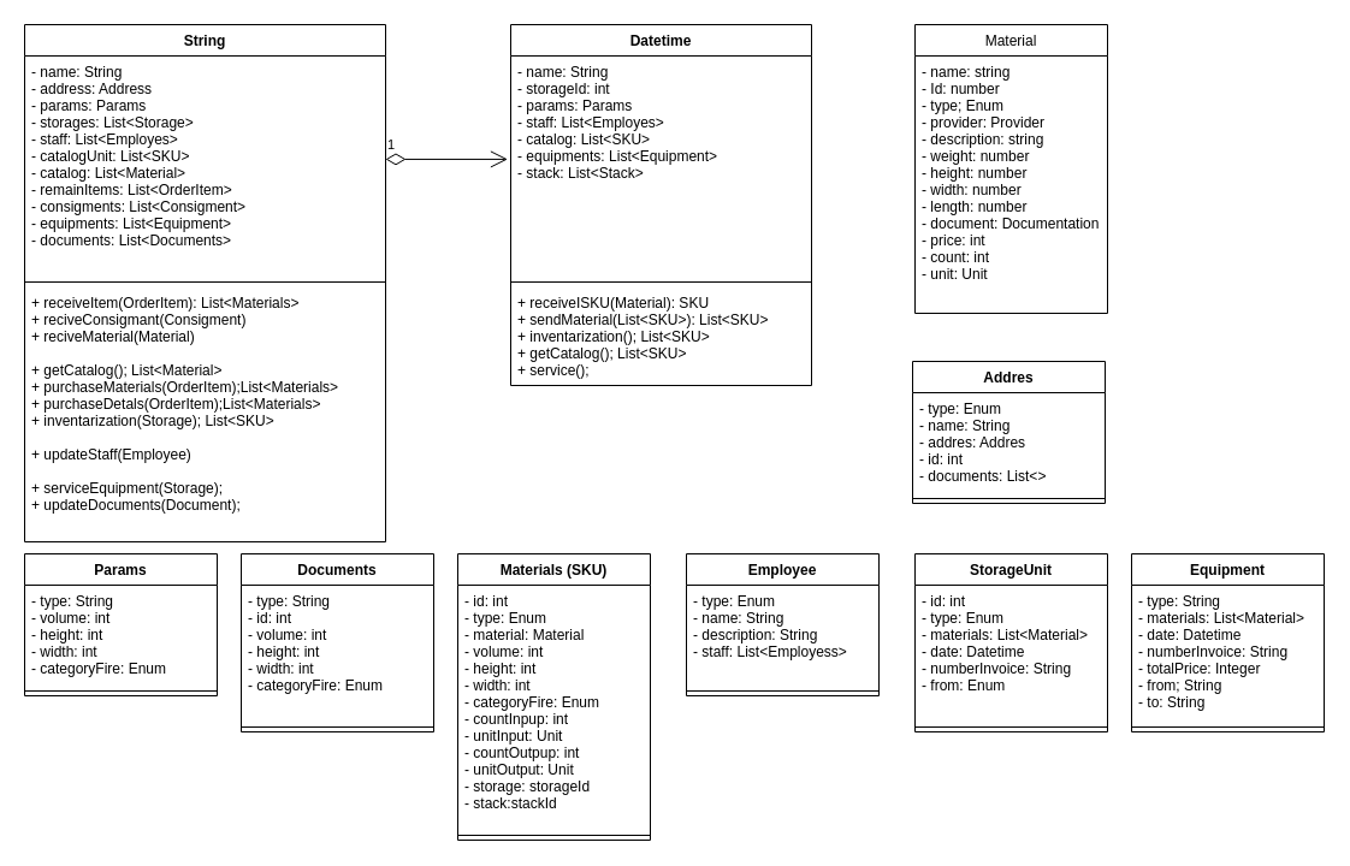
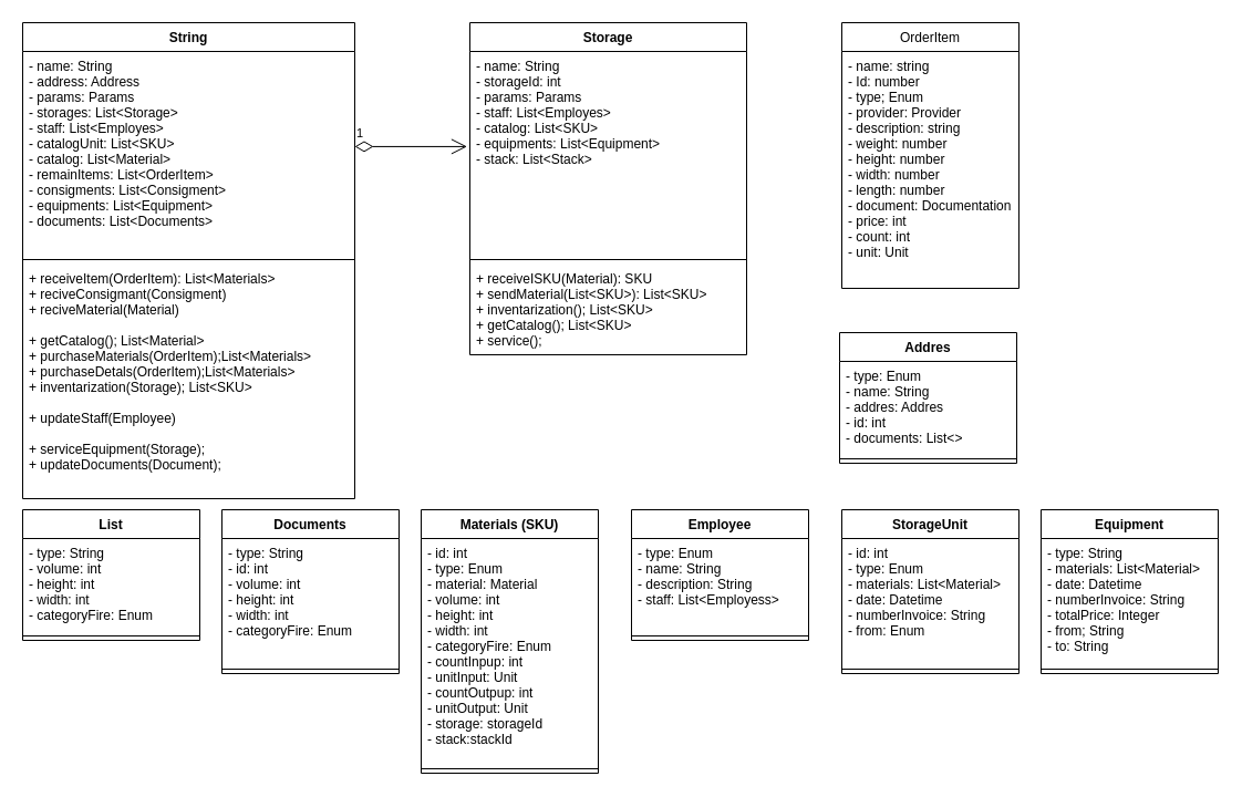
  <mxCell id="0" />
  <mxCell id="1" parent="0" />
  <mxCell id="2" value="String" style="swimlane;fontStyle=1;align=center;verticalAlign=top;childLayout=stackLayout;horizontal=1;startSize=26;horizontalStack=0;resizeParent=1;resizeParentMax=0;resizeLast=0;collapsible=1;marginBottom=0;" parent="1" vertex="1"><mxGeometry x="20" y="20" width="300" height="430" as="geometry" /></mxCell>
  <mxCell id="3" value="- name: String&#10;- address: Address&#10;- params: Params&#10;- storages: List&lt;Storage&gt;&#10;- staff: List&lt;Employes&gt;&#10;- catalogUnit: List&lt;SKU&gt;&#10;- catalog: List&lt;Material&gt;&#10;- remainItems: List&lt;OrderItem&gt;&#10;- consigments: List&lt;Consigment&gt;&#10;- equipments: List&lt;Equipment&gt;&#10;- documents: List&lt;Documents&gt;&#10;" style="text;strokeColor=none;fillColor=none;align=left;verticalAlign=top;spacingLeft=4;spacingRight=4;overflow=hidden;rotatable=0;points=[[0,0.5],[1,0.5]];portConstraint=eastwest;" parent="2" vertex="1"><mxGeometry y="26" width="300" height="184" as="geometry" /></mxCell>
  <mxCell id="4" value="" style="line;strokeWidth=1;fillColor=none;align=left;verticalAlign=middle;spacingTop=-1;spacingLeft=3;spacingRight=3;rotatable=0;labelPosition=right;points=[];portConstraint=eastwest;" parent="2" vertex="1"><mxGeometry y="210" width="300" height="8" as="geometry" /></mxCell>
  <mxCell id="5" value="+ receiveItem(OrderItem): List&lt;Materials&gt;&#10;+ reciveConsigmant(Consigment)&#10;+ reciveMaterial(Material)&#10;&#10;+ getCatalog(); List&lt;Material&gt;&#10;+ purchaseMaterials(OrderItem);List&lt;Materials&gt;&#10;+ purchaseDetals(OrderItem);List&lt;Materials&gt;&#10;+ inventarization(Storage); List&lt;SKU&gt;&#10;&#10;+ updateStaff(Employee)&#10;&#10;+ serviceEquipment(Storage);&#10;+ updateDocuments(Document);" style="text;strokeColor=none;fillColor=none;align=left;verticalAlign=top;spacingLeft=4;spacingRight=4;overflow=hidden;rotatable=0;points=[[0,0.5],[1,0.5]];portConstraint=eastwest;" parent="2" vertex="1"><mxGeometry y="218" width="300" height="212" as="geometry" /></mxCell>
- <mxCell id="6" value="Datetime" style="swimlane;fontStyle=1;align=center;verticalAlign=top;childLayout=stackLayout;horizontal=1;startSize=26;horizontalStack=0;resizeParent=1;resizeParentMax=0;resizeLast=0;collapsible=1;marginBottom=0;" parent="1" vertex="1"><mxGeometry x="424" y="20" width="250" height="300" as="geometry" /></mxCell>
+ <mxCell id="6" value="Storage" style="swimlane;fontStyle=1;align=center;verticalAlign=top;childLayout=stackLayout;horizontal=1;startSize=26;horizontalStack=0;resizeParent=1;resizeParentMax=0;resizeLast=0;collapsible=1;marginBottom=0;" parent="1" vertex="1"><mxGeometry x="424" y="20" width="250" height="300" as="geometry" /></mxCell>
  <mxCell id="7" value="- name: String&#10;- storageId: int&#10;- params: Params&#10;- staff: List&lt;Employes&gt;&#10;- catalog: List&lt;SKU&gt;&#10;- equipments: List&lt;Equipment&gt;&#10;- stack: List&lt;Stack&gt;&#10;" style="text;strokeColor=none;fillColor=none;align=left;verticalAlign=top;spacingLeft=4;spacingRight=4;overflow=hidden;rotatable=0;points=[[0,0.5],[1,0.5]];portConstraint=eastwest;" parent="6" vertex="1"><mxGeometry y="26" width="250" height="184" as="geometry" /></mxCell>
  <mxCell id="8" value="" style="line;strokeWidth=1;fillColor=none;align=left;verticalAlign=middle;spacingTop=-1;spacingLeft=3;spacingRight=3;rotatable=0;labelPosition=right;points=[];portConstraint=eastwest;" parent="6" vertex="1"><mxGeometry y="210" width="250" height="8" as="geometry" /></mxCell>
  <mxCell id="9" value="+ receiveISKU(Material): SKU&#10;+ sendMaterial(List&lt;SKU&gt;): List&lt;SKU&gt;&#10;+ inventarization(); List&lt;SKU&gt;&#10;+ getCatalog(); List&lt;SKU&gt;&#10;+ service();" style="text;strokeColor=none;fillColor=none;align=left;verticalAlign=top;spacingLeft=4;spacingRight=4;overflow=hidden;rotatable=0;points=[[0,0.5],[1,0.5]];portConstraint=eastwest;" parent="6" vertex="1"><mxGeometry y="218" width="250" height="82" as="geometry" /></mxCell>
  <mxCell id="10" value="1" style="endArrow=open;html=1;endSize=12;startArrow=diamondThin;startSize=14;startFill=0;edgeStyle=orthogonalEdgeStyle;align=left;verticalAlign=bottom;entryX=-0.01;entryY=0.467;entryDx=0;entryDy=0;entryPerimeter=0;exitX=1;exitY=0.467;exitDx=0;exitDy=0;exitPerimeter=0;" parent="1" source="3" target="7" edge="1"><mxGeometry x="-1" y="3" relative="1" as="geometry"><mxPoint x="220" y="132" as="sourcePoint" /><mxPoint x="320" y="132" as="targetPoint" /></mxGeometry></mxCell>
- <mxCell id="11" value="Params&#10;" style="swimlane;fontStyle=1;align=center;verticalAlign=top;childLayout=stackLayout;horizontal=1;startSize=26;horizontalStack=0;resizeParent=1;resizeParentMax=0;resizeLast=0;collapsible=1;marginBottom=0;" parent="1" vertex="1"><mxGeometry x="20" y="460" width="160" height="118" as="geometry"><mxRectangle x="180" y="299" width="60" height="26" as="alternateBounds" /></mxGeometry></mxCell>
+ <mxCell id="11" value="List&#10;" style="swimlane;fontStyle=1;align=center;verticalAlign=top;childLayout=stackLayout;horizontal=1;startSize=26;horizontalStack=0;resizeParent=1;resizeParentMax=0;resizeLast=0;collapsible=1;marginBottom=0;" parent="1" vertex="1"><mxGeometry x="20" y="460" width="160" height="118" as="geometry"><mxRectangle x="180" y="299" width="60" height="26" as="alternateBounds" /></mxGeometry></mxCell>
  <mxCell id="12" value="- type: String&#10;- volume: int&#10;- height: int&#10;- width: int&#10;- categoryFire: Enum&#10;&#10;&#10;&#10;" style="text;strokeColor=none;fillColor=none;align=left;verticalAlign=top;spacingLeft=4;spacingRight=4;overflow=hidden;rotatable=0;points=[[0,0.5],[1,0.5]];portConstraint=eastwest;" parent="11" vertex="1"><mxGeometry y="26" width="160" height="84" as="geometry" /></mxCell>
  <mxCell id="13" value="" style="line;strokeWidth=1;fillColor=none;align=left;verticalAlign=middle;spacingTop=-1;spacingLeft=3;spacingRight=3;rotatable=0;labelPosition=right;points=[];portConstraint=eastwest;" parent="11" vertex="1"><mxGeometry y="110" width="160" height="8" as="geometry" /></mxCell>
  <mxCell id="14" value="Documents" style="swimlane;fontStyle=1;align=center;verticalAlign=top;childLayout=stackLayout;horizontal=1;startSize=26;horizontalStack=0;resizeParent=1;resizeParentMax=0;resizeLast=0;collapsible=1;marginBottom=0;" parent="1" vertex="1"><mxGeometry x="200" y="460" width="160" height="148" as="geometry"><mxRectangle x="180" y="299" width="60" height="26" as="alternateBounds" /></mxGeometry></mxCell>
  <mxCell id="15" value="- type: String&#10;- id: int&#10;- volume: int&#10;- height: int&#10;- width: int&#10;- categoryFire: Enum&#10;&#10;&#10;&#10;" style="text;strokeColor=none;fillColor=none;align=left;verticalAlign=top;spacingLeft=4;spacingRight=4;overflow=hidden;rotatable=0;points=[[0,0.5],[1,0.5]];portConstraint=eastwest;" parent="14" vertex="1"><mxGeometry y="26" width="160" height="114" as="geometry" /></mxCell>
  <mxCell id="16" value="" style="line;strokeWidth=1;fillColor=none;align=left;verticalAlign=middle;spacingTop=-1;spacingLeft=3;spacingRight=3;rotatable=0;labelPosition=right;points=[];portConstraint=eastwest;" parent="14" vertex="1"><mxGeometry y="140" width="160" height="8" as="geometry" /></mxCell>
  <mxCell id="17" value="Materials (SKU)" style="swimlane;fontStyle=1;align=center;verticalAlign=top;childLayout=stackLayout;horizontal=1;startSize=26;horizontalStack=0;resizeParent=1;resizeParentMax=0;resizeLast=0;collapsible=1;marginBottom=0;" parent="1" vertex="1"><mxGeometry x="380" y="460" width="160" height="238" as="geometry"><mxRectangle x="180" y="299" width="60" height="26" as="alternateBounds" /></mxGeometry></mxCell>
  <mxCell id="18" value="- id: int&#10;- type: Enum&#10;- material: Material&#10;- volume: int&#10;- height: int&#10;- width: int&#10;- categoryFire: Enum&#10;- countInpup: int&#10;- unitInput: Unit&#10;- countOutpup: int&#10;- unitOutput: Unit&#10;- storage: storageId&#10;- stack:stackId" style="text;strokeColor=none;fillColor=none;align=left;verticalAlign=top;spacingLeft=4;spacingRight=4;overflow=hidden;rotatable=0;points=[[0,0.5],[1,0.5]];portConstraint=eastwest;" parent="17" vertex="1"><mxGeometry y="26" width="160" height="204" as="geometry" /></mxCell>
  <mxCell id="19" value="" style="line;strokeWidth=1;fillColor=none;align=left;verticalAlign=middle;spacingTop=-1;spacingLeft=3;spacingRight=3;rotatable=0;labelPosition=right;points=[];portConstraint=eastwest;" parent="17" vertex="1"><mxGeometry y="230" width="160" height="8" as="geometry" /></mxCell>
  <mxCell id="20" value="Employee" style="swimlane;fontStyle=1;align=center;verticalAlign=top;childLayout=stackLayout;horizontal=1;startSize=26;horizontalStack=0;resizeParent=1;resizeParentMax=0;resizeLast=0;collapsible=1;marginBottom=0;" parent="1" vertex="1"><mxGeometry x="570" y="460" width="160" height="118" as="geometry"><mxRectangle x="180" y="299" width="60" height="26" as="alternateBounds" /></mxGeometry></mxCell>
  <mxCell id="21" value="- type: Enum&#10;- name: String&#10;- description: String&#10;- staff: List&lt;Employess&gt;&#10;&#10;&#10;&#10;" style="text;strokeColor=none;fillColor=none;align=left;verticalAlign=top;spacingLeft=4;spacingRight=4;overflow=hidden;rotatable=0;points=[[0,0.5],[1,0.5]];portConstraint=eastwest;" parent="20" vertex="1"><mxGeometry y="26" width="160" height="84" as="geometry" /></mxCell>
  <mxCell id="22" value="" style="line;strokeWidth=1;fillColor=none;align=left;verticalAlign=middle;spacingTop=-1;spacingLeft=3;spacingRight=3;rotatable=0;labelPosition=right;points=[];portConstraint=eastwest;" parent="20" vertex="1"><mxGeometry y="110" width="160" height="8" as="geometry" /></mxCell>
  <mxCell id="23" value="Equipment" style="swimlane;fontStyle=1;align=center;verticalAlign=top;childLayout=stackLayout;horizontal=1;startSize=26;horizontalStack=0;resizeParent=1;resizeParentMax=0;resizeLast=0;collapsible=1;marginBottom=0;" parent="1" vertex="1"><mxGeometry x="940" y="460" width="160" height="148" as="geometry" /></mxCell>
  <mxCell id="24" value="- type: String&#10;- materials: List&lt;Material&gt;&#10;- date: Datetime&#10;- numberInvoice: String&#10;- totalPrice: Integer&#10;- from; String&#10;- to: String&#10;" style="text;strokeColor=none;fillColor=none;align=left;verticalAlign=top;spacingLeft=4;spacingRight=4;overflow=hidden;rotatable=0;points=[[0,0.5],[1,0.5]];portConstraint=eastwest;" parent="23" vertex="1"><mxGeometry y="26" width="160" height="114" as="geometry" /></mxCell>
  <mxCell id="25" value="" style="line;strokeWidth=1;fillColor=none;align=left;verticalAlign=middle;spacingTop=-1;spacingLeft=3;spacingRight=3;rotatable=0;labelPosition=right;points=[];portConstraint=eastwest;" parent="23" vertex="1"><mxGeometry y="140" width="160" height="8" as="geometry" /></mxCell>
  <mxCell id="26" value="StorageUnit" style="swimlane;fontStyle=1;align=center;verticalAlign=top;childLayout=stackLayout;horizontal=1;startSize=26;horizontalStack=0;resizeParent=1;resizeParentMax=0;resizeLast=0;collapsible=1;marginBottom=0;" parent="1" vertex="1"><mxGeometry x="760" y="460" width="160" height="148" as="geometry" /></mxCell>
  <mxCell id="27" value="- id: int&#10;- type: Enum&#10;- materials: List&lt;Material&gt;&#10;- date: Datetime&#10;- numberInvoice: String&#10;- from: Enum&#10;&#10;&#10;" style="text;strokeColor=none;fillColor=none;align=left;verticalAlign=top;spacingLeft=4;spacingRight=4;overflow=hidden;rotatable=0;points=[[0,0.5],[1,0.5]];portConstraint=eastwest;" parent="26" vertex="1"><mxGeometry y="26" width="160" height="114" as="geometry" /></mxCell>
  <mxCell id="28" value="" style="line;strokeWidth=1;fillColor=none;align=left;verticalAlign=middle;spacingTop=-1;spacingLeft=3;spacingRight=3;rotatable=0;labelPosition=right;points=[];portConstraint=eastwest;" parent="26" vertex="1"><mxGeometry y="140" width="160" height="8" as="geometry" /></mxCell>
- <mxCell id="29" value="Material" style="swimlane;fontStyle=0;childLayout=stackLayout;horizontal=1;startSize=26;fillColor=none;horizontalStack=0;resizeParent=1;resizeParentMax=0;resizeLast=0;collapsible=1;marginBottom=0;" parent="1" vertex="1"><mxGeometry x="760" y="20" width="160" height="240" as="geometry" /></mxCell>
+ <mxCell id="29" value="OrderItem" style="swimlane;fontStyle=0;childLayout=stackLayout;horizontal=1;startSize=26;fillColor=none;horizontalStack=0;resizeParent=1;resizeParentMax=0;resizeLast=0;collapsible=1;marginBottom=0;" parent="1" vertex="1"><mxGeometry x="760" y="20" width="160" height="240" as="geometry" /></mxCell>
  <mxCell id="30" value="- name: string&#10;- Id: number&#10;- type; Enum&#10;- provider: Provider&#10;- description: string&#10;- weight: number&#10;- height: number&#10;- width: number&#10;- length: number&#10;- document: Documentation&#10;- price: int&#10;- count: int&#10;- unit: Unit&#10;&#10;&#10;" style="text;strokeColor=none;fillColor=none;align=left;verticalAlign=top;spacingLeft=4;spacingRight=4;overflow=hidden;rotatable=0;points=[[0,0.5],[1,0.5]];portConstraint=eastwest;" parent="29" vertex="1"><mxGeometry y="26" width="160" height="214" as="geometry" /></mxCell>
  <mxCell id="31" value="Addres&#10;" style="swimlane;fontStyle=1;align=center;verticalAlign=top;childLayout=stackLayout;horizontal=1;startSize=26;horizontalStack=0;resizeParent=1;resizeParentMax=0;resizeLast=0;collapsible=1;marginBottom=0;" vertex="1" parent="1"><mxGeometry x="758" y="300" width="160" height="118" as="geometry"><mxRectangle x="180" y="299" width="60" height="26" as="alternateBounds" /></mxGeometry></mxCell>
  <mxCell id="32" value="- type: Enum&#10;- name: String&#10;- addres: Addres&#10;- id: int&#10;- documents: List&lt;&gt;&#10;" style="text;strokeColor=none;fillColor=none;align=left;verticalAlign=top;spacingLeft=4;spacingRight=4;overflow=hidden;rotatable=0;points=[[0,0.5],[1,0.5]];portConstraint=eastwest;" vertex="1" parent="31"><mxGeometry y="26" width="160" height="84" as="geometry" /></mxCell>
  <mxCell id="33" value="" style="line;strokeWidth=1;fillColor=none;align=left;verticalAlign=middle;spacingTop=-1;spacingLeft=3;spacingRight=3;rotatable=0;labelPosition=right;points=[];portConstraint=eastwest;" vertex="1" parent="31"><mxGeometry y="110" width="160" height="8" as="geometry" /></mxCell>
